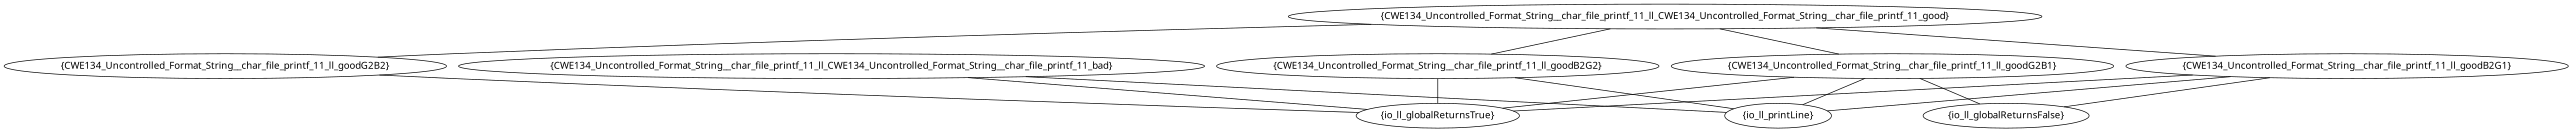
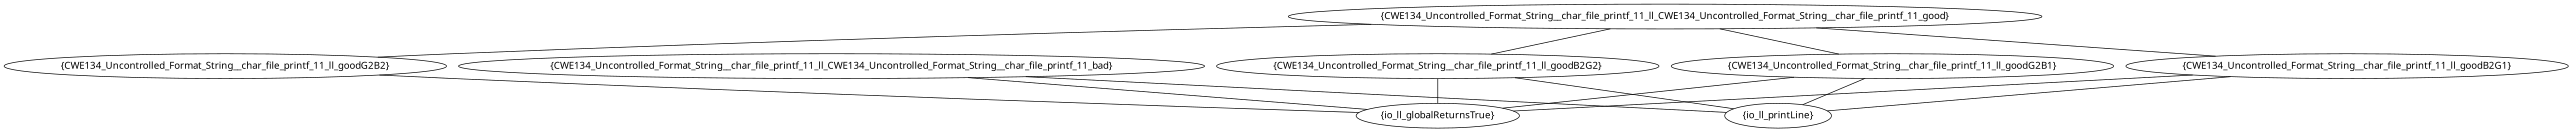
  graph {
    fontname="Noto Sans"
    node [fontname="Noto Sans"]
    edge [fontname="Noto Sans"]
    n1 [label="{CWE134_Uncontrolled_Format_String__char_file_printf_11_ll_CWE134_Uncontrolled_Format_String__char_file_printf_11_bad}"]
    n2 [label="{io_ll_globalReturnsTrue}"]
    n3 [label="{io_ll_printLine}"]
    n4 [label="{CWE134_Uncontrolled_Format_String__char_file_printf_11_ll_goodG2B1}"]
-   n5 [label="{io_ll_globalReturnsFalse}"]
    n6 [label="{CWE134_Uncontrolled_Format_String__char_file_printf_11_ll_goodG2B2}"]
    n7 [label="{CWE134_Uncontrolled_Format_String__char_file_printf_11_ll_goodB2G1}"]
    n8 [label="{CWE134_Uncontrolled_Format_String__char_file_printf_11_ll_goodB2G2}"]
    n9 [label="{CWE134_Uncontrolled_Format_String__char_file_printf_11_ll_CWE134_Uncontrolled_Format_String__char_file_printf_11_good}"]
    n1 -- n2
    n1 -- n3
    n4 -- n2
    n4 -- n3
-   n4 -- n5
    n6 -- n2
    n7 -- n2
    n7 -- n3
-   n7 -- n5
    n8 -- n2
    n8 -- n3
    n9 -- n4
    n9 -- n6
    n9 -- n7
    n9 -- n8
  }
